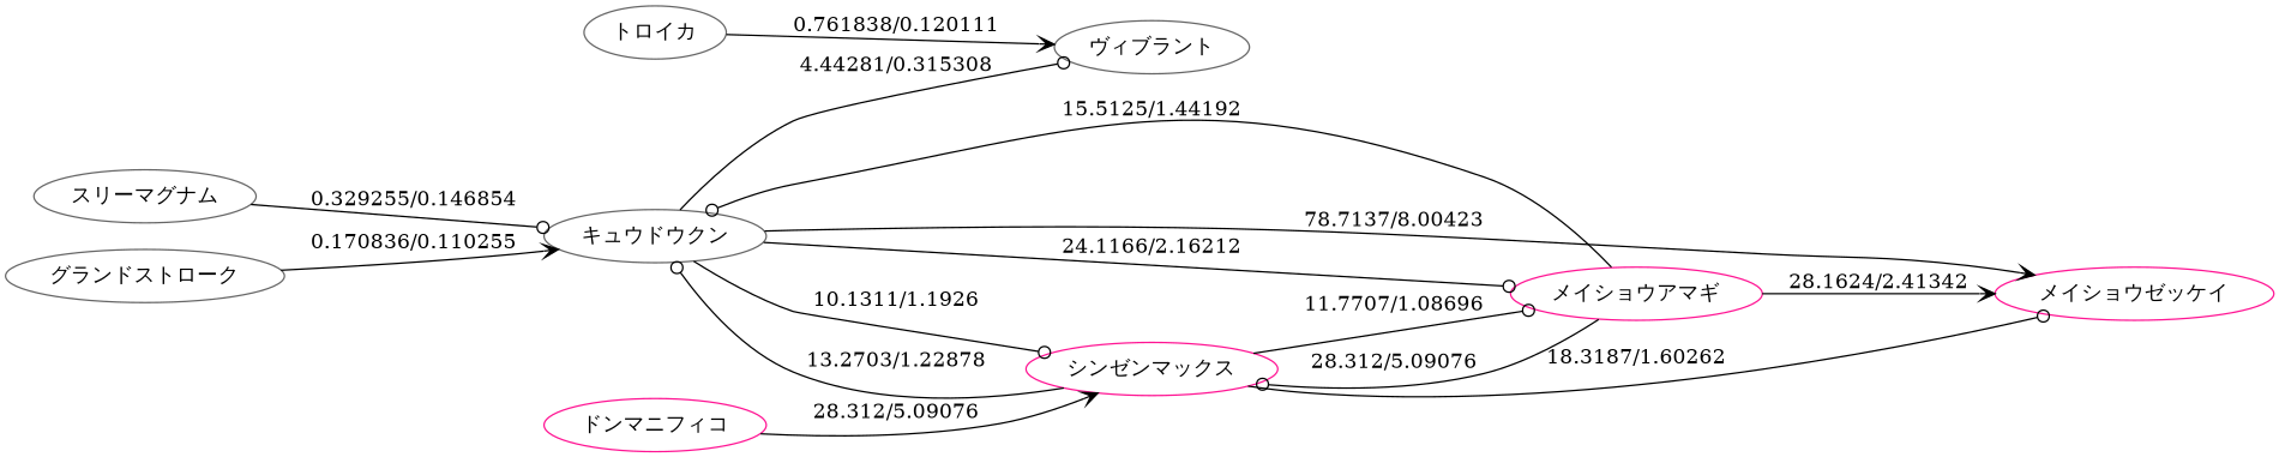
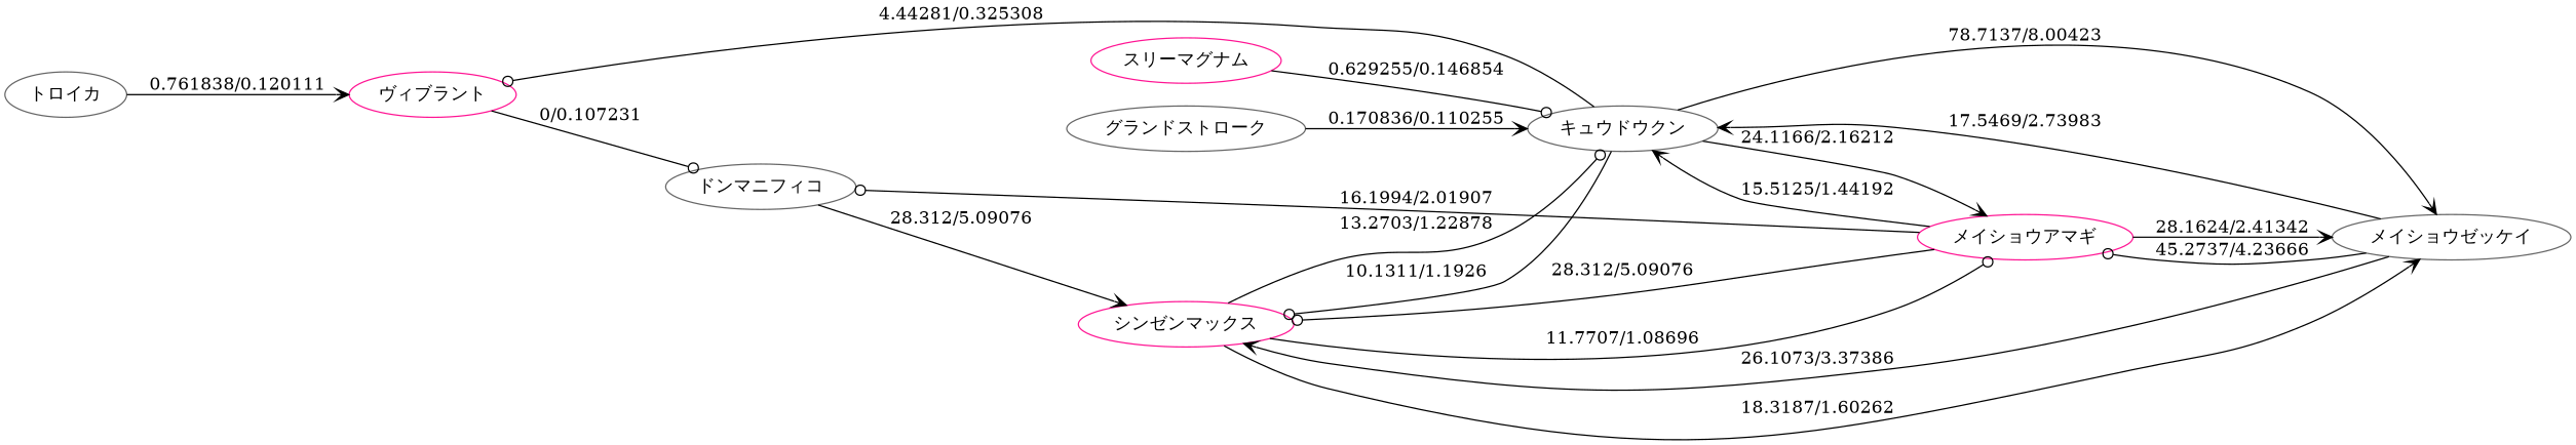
  digraph {
    rankdir=LR
    node [color=gray40]
    edge [arrowhead=odot]
    n1 [label="トロイカ"]
-   n2 [label="ヴィブラント"]
-   n3 [color=deeppink label="ドンマニフィコ"]
+   n2 [color=deeppink label="ヴィブラント"]
+   n3 [label="ドンマニフィコ"]
    n4 [label="キュウドウクン"]
-   n5 [color=deeppink label="メイショウゼッケイ"]
+   n5 [label="メイショウゼッケイ"]
    n6 [color=deeppink label="シンゼンマックス"]
    n7 [color=deeppink label="メイショウアマギ"]
-   n8 [label="スリーマグナム"]
+   n8 [color=deeppink label="スリーマグナム"]
    n9 [label="グランドストローク"]
    n1 -> n2 [arrowhead=vee label="0.761838/0.120111"]
+   n2 -> n3 [label="0/0.107231"]
    n3 -> n6 [arrowhead=vee label="28.312/5.09076"]
-   n4 -> n2 [label="4.44281/0.315308"]
+   n4 -> n2 [label="4.44281/0.325308"]
    n4 -> n5 [arrowhead=vee label="78.7137/8.00423"]
    n4 -> n6 [label="10.1311/1.1926"]
-   n4 -> n7 [label="24.1166/2.16212"]
+   n4 -> n7 [arrowhead=vee label="24.1166/2.16212"]
+   n5 -> n4 [arrowhead=vee label="17.5469/2.73983"]
+   n5 -> n6 [arrowhead=vee label="26.1073/3.37386"]
+   n5 -> n7 [label="45.2737/4.23666"]
    n6 -> n4 [label="13.2703/1.22878"]
-   n6 -> n5 [label="18.3187/1.60262"]
+   n6 -> n5 [arrowhead=vee label="18.3187/1.60262"]
    n6 -> n7 [label="11.7707/1.08696"]
-   n7 -> n4 [label="15.5125/1.44192"]
+   n7 -> n3 [label="16.1994/2.01907"]
+   n7 -> n4 [arrowhead=vee label="15.5125/1.44192"]
    n7 -> n5 [arrowhead=vee label="28.1624/2.41342"]
    n7 -> n6 [label="28.312/5.09076"]
-   n8 -> n4 [label="0.329255/0.146854"]
+   n8 -> n4 [label="0.629255/0.146854"]
    n9 -> n4 [arrowhead=vee label="0.170836/0.110255"]
  }
